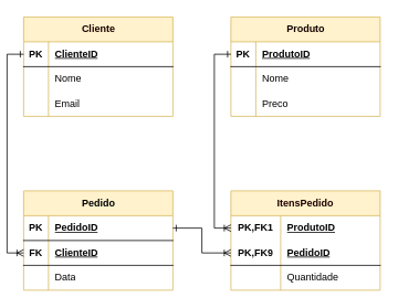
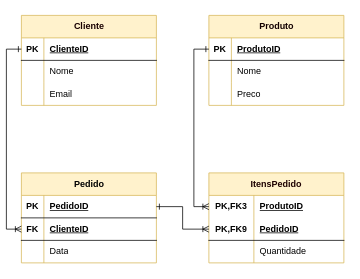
  <mxCell id="0" />
  <mxCell id="1" parent="0" />
  <mxCell id="2" value="&lt;font color=&quot;#190101&quot;&gt;Cliente&lt;/font&gt;" style="shape=table;startSize=30;container=1;collapsible=1;childLayout=tableLayout;fixedRows=1;rowLines=0;fontStyle=1;align=center;resizeLast=1;html=1;fillColor=#fff2cc;strokeColor=#d6b656;" parent="1" vertex="1"><mxGeometry x="20" y="20" width="180" height="120" as="geometry" /></mxCell>
  <mxCell id="3" value="" style="shape=tableRow;horizontal=0;startSize=0;swimlaneHead=0;swimlaneBody=0;fillColor=none;collapsible=0;dropTarget=0;points=[[0,0.5],[1,0.5]];portConstraint=eastwest;top=0;left=0;right=0;bottom=1;" parent="2" vertex="1"><mxGeometry y="30" width="180" height="30" as="geometry" /></mxCell>
  <mxCell id="4" value="PK" style="shape=partialRectangle;connectable=0;fillColor=none;top=0;left=0;bottom=0;right=0;fontStyle=1;overflow=hidden;whiteSpace=wrap;html=1;" parent="3" vertex="1"><mxGeometry width="30" height="30" as="geometry"><mxRectangle width="30" height="30" as="alternateBounds" /></mxGeometry></mxCell>
  <mxCell id="5" value="ClienteID" style="shape=partialRectangle;connectable=0;fillColor=none;top=0;left=0;bottom=0;right=0;align=left;spacingLeft=6;fontStyle=5;overflow=hidden;whiteSpace=wrap;html=1;" parent="3" vertex="1"><mxGeometry x="30" width="150" height="30" as="geometry"><mxRectangle width="150" height="30" as="alternateBounds" /></mxGeometry></mxCell>
  <mxCell id="6" value="" style="shape=tableRow;horizontal=0;startSize=0;swimlaneHead=0;swimlaneBody=0;fillColor=none;collapsible=0;dropTarget=0;points=[[0,0.5],[1,0.5]];portConstraint=eastwest;top=0;left=0;right=0;bottom=0;" parent="2" vertex="1"><mxGeometry y="60" width="180" height="30" as="geometry" /></mxCell>
  <mxCell id="7" value="" style="shape=partialRectangle;connectable=0;fillColor=none;top=0;left=0;bottom=0;right=0;editable=1;overflow=hidden;whiteSpace=wrap;html=1;" parent="6" vertex="1"><mxGeometry width="30" height="30" as="geometry"><mxRectangle width="30" height="30" as="alternateBounds" /></mxGeometry></mxCell>
  <mxCell id="8" value="Nome" style="shape=partialRectangle;connectable=0;fillColor=none;top=0;left=0;bottom=0;right=0;align=left;spacingLeft=6;overflow=hidden;whiteSpace=wrap;html=1;" parent="6" vertex="1"><mxGeometry x="30" width="150" height="30" as="geometry"><mxRectangle width="150" height="30" as="alternateBounds" /></mxGeometry></mxCell>
  <mxCell id="9" value="" style="shape=tableRow;horizontal=0;startSize=0;swimlaneHead=0;swimlaneBody=0;fillColor=none;collapsible=0;dropTarget=0;points=[[0,0.5],[1,0.5]];portConstraint=eastwest;top=0;left=0;right=0;bottom=0;" parent="2" vertex="1"><mxGeometry y="90" width="180" height="30" as="geometry" /></mxCell>
  <mxCell id="10" value="" style="shape=partialRectangle;connectable=0;fillColor=none;top=0;left=0;bottom=0;right=0;editable=1;overflow=hidden;whiteSpace=wrap;html=1;" parent="9" vertex="1"><mxGeometry width="30" height="30" as="geometry"><mxRectangle width="30" height="30" as="alternateBounds" /></mxGeometry></mxCell>
  <mxCell id="11" value="Email" style="shape=partialRectangle;connectable=0;fillColor=none;top=0;left=0;bottom=0;right=0;align=left;spacingLeft=6;overflow=hidden;whiteSpace=wrap;html=1;" parent="9" vertex="1"><mxGeometry x="30" width="150" height="30" as="geometry"><mxRectangle width="150" height="30" as="alternateBounds" /></mxGeometry></mxCell>
  <mxCell id="12" value="&lt;font color=&quot;#130101&quot;&gt;Produto&lt;/font&gt;" style="shape=table;startSize=30;container=1;collapsible=1;childLayout=tableLayout;fixedRows=1;rowLines=0;fontStyle=1;align=center;resizeLast=1;html=1;fillColor=#fff2cc;strokeColor=#d6b656;" parent="1" vertex="1"><mxGeometry x="270" y="20" width="180" height="120" as="geometry" /></mxCell>
  <mxCell id="13" value="" style="shape=tableRow;horizontal=0;startSize=0;swimlaneHead=0;swimlaneBody=0;fillColor=none;collapsible=0;dropTarget=0;points=[[0,0.5],[1,0.5]];portConstraint=eastwest;top=0;left=0;right=0;bottom=1;" parent="12" vertex="1"><mxGeometry y="30" width="180" height="30" as="geometry" /></mxCell>
  <mxCell id="14" value="PK" style="shape=partialRectangle;connectable=0;fillColor=none;top=0;left=0;bottom=0;right=0;fontStyle=1;overflow=hidden;whiteSpace=wrap;html=1;" parent="13" vertex="1"><mxGeometry width="30" height="30" as="geometry"><mxRectangle width="30" height="30" as="alternateBounds" /></mxGeometry></mxCell>
  <mxCell id="15" value="ProdutoID" style="shape=partialRectangle;connectable=0;fillColor=none;top=0;left=0;bottom=0;right=0;align=left;spacingLeft=6;fontStyle=5;overflow=hidden;whiteSpace=wrap;html=1;" parent="13" vertex="1"><mxGeometry x="30" width="150" height="30" as="geometry"><mxRectangle width="150" height="30" as="alternateBounds" /></mxGeometry></mxCell>
  <mxCell id="16" value="" style="shape=tableRow;horizontal=0;startSize=0;swimlaneHead=0;swimlaneBody=0;fillColor=none;collapsible=0;dropTarget=0;points=[[0,0.5],[1,0.5]];portConstraint=eastwest;top=0;left=0;right=0;bottom=0;" parent="12" vertex="1"><mxGeometry y="60" width="180" height="30" as="geometry" /></mxCell>
  <mxCell id="17" value="" style="shape=partialRectangle;connectable=0;fillColor=none;top=0;left=0;bottom=0;right=0;editable=1;overflow=hidden;whiteSpace=wrap;html=1;" parent="16" vertex="1"><mxGeometry width="30" height="30" as="geometry"><mxRectangle width="30" height="30" as="alternateBounds" /></mxGeometry></mxCell>
  <mxCell id="18" value="Nome" style="shape=partialRectangle;connectable=0;fillColor=none;top=0;left=0;bottom=0;right=0;align=left;spacingLeft=6;overflow=hidden;whiteSpace=wrap;html=1;" parent="16" vertex="1"><mxGeometry x="30" width="150" height="30" as="geometry"><mxRectangle width="150" height="30" as="alternateBounds" /></mxGeometry></mxCell>
  <mxCell id="19" value="" style="shape=tableRow;horizontal=0;startSize=0;swimlaneHead=0;swimlaneBody=0;fillColor=none;collapsible=0;dropTarget=0;points=[[0,0.5],[1,0.5]];portConstraint=eastwest;top=0;left=0;right=0;bottom=0;" parent="12" vertex="1"><mxGeometry y="90" width="180" height="30" as="geometry" /></mxCell>
  <mxCell id="20" value="" style="shape=partialRectangle;connectable=0;fillColor=none;top=0;left=0;bottom=0;right=0;editable=1;overflow=hidden;whiteSpace=wrap;html=1;" parent="19" vertex="1"><mxGeometry width="30" height="30" as="geometry"><mxRectangle width="30" height="30" as="alternateBounds" /></mxGeometry></mxCell>
  <mxCell id="21" value="Preco" style="shape=partialRectangle;connectable=0;fillColor=none;top=0;left=0;bottom=0;right=0;align=left;spacingLeft=6;overflow=hidden;whiteSpace=wrap;html=1;" parent="19" vertex="1"><mxGeometry x="30" width="150" height="30" as="geometry"><mxRectangle width="150" height="30" as="alternateBounds" /></mxGeometry></mxCell>
  <mxCell id="22" value="&lt;font color=&quot;#000000&quot;&gt;Pedido&lt;/font&gt;" style="shape=table;startSize=30;container=1;collapsible=1;childLayout=tableLayout;fixedRows=1;rowLines=0;fontStyle=1;align=center;resizeLast=1;html=1;fillColor=#fff2cc;strokeColor=#d6b656;" parent="1" vertex="1"><mxGeometry x="20" y="230" width="180" height="120" as="geometry" /></mxCell>
  <mxCell id="23" value="" style="shape=tableRow;horizontal=0;startSize=0;swimlaneHead=0;swimlaneBody=0;fillColor=none;collapsible=0;dropTarget=0;points=[[0,0.5],[1,0.5]];portConstraint=eastwest;top=0;left=0;right=0;bottom=1;" parent="22" vertex="1"><mxGeometry y="30" width="180" height="30" as="geometry" /></mxCell>
  <mxCell id="24" value="PK" style="shape=partialRectangle;connectable=0;fillColor=none;top=0;left=0;bottom=0;right=0;fontStyle=1;overflow=hidden;whiteSpace=wrap;html=1;" parent="23" vertex="1"><mxGeometry width="30" height="30" as="geometry"><mxRectangle width="30" height="30" as="alternateBounds" /></mxGeometry></mxCell>
  <mxCell id="25" value="PedidoID" style="shape=partialRectangle;connectable=0;fillColor=none;top=0;left=0;bottom=0;right=0;align=left;spacingLeft=6;fontStyle=5;overflow=hidden;whiteSpace=wrap;html=1;" parent="23" vertex="1"><mxGeometry x="30" width="150" height="30" as="geometry"><mxRectangle width="150" height="30" as="alternateBounds" /></mxGeometry></mxCell>
  <mxCell id="26" value="" style="shape=tableRow;horizontal=0;startSize=0;swimlaneHead=0;swimlaneBody=0;fillColor=none;collapsible=0;dropTarget=0;points=[[0,0.5],[1,0.5]];portConstraint=eastwest;top=0;left=0;right=0;bottom=1;" parent="22" vertex="1"><mxGeometry y="60" width="180" height="30" as="geometry" /></mxCell>
  <mxCell id="27" value="FK" style="shape=partialRectangle;connectable=0;fillColor=none;top=0;left=0;bottom=0;right=0;fontStyle=1;overflow=hidden;whiteSpace=wrap;html=1;" parent="26" vertex="1"><mxGeometry width="30" height="30" as="geometry"><mxRectangle width="30" height="30" as="alternateBounds" /></mxGeometry></mxCell>
  <mxCell id="28" value="ClienteID" style="shape=partialRectangle;connectable=0;fillColor=none;top=0;left=0;bottom=0;right=0;align=left;spacingLeft=6;fontStyle=5;overflow=hidden;whiteSpace=wrap;html=1;" parent="26" vertex="1"><mxGeometry x="30" width="150" height="30" as="geometry"><mxRectangle width="150" height="30" as="alternateBounds" /></mxGeometry></mxCell>
  <mxCell id="29" value="" style="shape=tableRow;horizontal=0;startSize=0;swimlaneHead=0;swimlaneBody=0;fillColor=none;collapsible=0;dropTarget=0;points=[[0,0.5],[1,0.5]];portConstraint=eastwest;top=0;left=0;right=0;bottom=0;" parent="22" vertex="1"><mxGeometry y="90" width="180" height="30" as="geometry" /></mxCell>
  <mxCell id="30" value="" style="shape=partialRectangle;connectable=0;fillColor=none;top=0;left=0;bottom=0;right=0;editable=1;overflow=hidden;whiteSpace=wrap;html=1;" parent="29" vertex="1"><mxGeometry width="30" height="30" as="geometry"><mxRectangle width="30" height="30" as="alternateBounds" /></mxGeometry></mxCell>
  <mxCell id="31" value="Data" style="shape=partialRectangle;connectable=0;fillColor=none;top=0;left=0;bottom=0;right=0;align=left;spacingLeft=6;overflow=hidden;whiteSpace=wrap;html=1;" parent="29" vertex="1"><mxGeometry x="30" width="150" height="30" as="geometry"><mxRectangle width="150" height="30" as="alternateBounds" /></mxGeometry></mxCell>
  <mxCell id="32" value="&lt;font color=&quot;#1e0101&quot;&gt;ItensPedido&lt;/font&gt;" style="shape=table;startSize=30;container=1;collapsible=1;childLayout=tableLayout;fixedRows=1;rowLines=0;fontStyle=1;align=center;resizeLast=1;html=1;whiteSpace=wrap;fillColor=#fff2cc;strokeColor=#d6b656;" parent="1" vertex="1"><mxGeometry x="270" y="230" width="180" height="120" as="geometry" /></mxCell>
  <mxCell id="33" value="" style="shape=tableRow;horizontal=0;startSize=0;swimlaneHead=0;swimlaneBody=0;fillColor=none;collapsible=0;dropTarget=0;points=[[0,0.5],[1,0.5]];portConstraint=eastwest;top=0;left=0;right=0;bottom=0;html=1;" parent="32" vertex="1"><mxGeometry y="30" width="180" height="30" as="geometry" /></mxCell>
- <mxCell id="34" value="PK,FK1" style="shape=partialRectangle;connectable=0;fillColor=none;top=0;left=0;bottom=0;right=0;fontStyle=1;overflow=hidden;html=1;whiteSpace=wrap;" parent="33" vertex="1"><mxGeometry width="60" height="30" as="geometry"><mxRectangle width="60" height="30" as="alternateBounds" /></mxGeometry></mxCell>
+ <mxCell id="34" value="PK,FK3" style="shape=partialRectangle;connectable=0;fillColor=none;top=0;left=0;bottom=0;right=0;fontStyle=1;overflow=hidden;html=1;whiteSpace=wrap;" parent="33" vertex="1"><mxGeometry width="60" height="30" as="geometry"><mxRectangle width="60" height="30" as="alternateBounds" /></mxGeometry></mxCell>
  <mxCell id="35" value="ProdutoID" style="shape=partialRectangle;connectable=0;fillColor=none;top=0;left=0;bottom=0;right=0;align=left;spacingLeft=6;fontStyle=5;overflow=hidden;html=1;whiteSpace=wrap;" parent="33" vertex="1"><mxGeometry x="60" width="120" height="30" as="geometry"><mxRectangle width="120" height="30" as="alternateBounds" /></mxGeometry></mxCell>
  <mxCell id="36" value="" style="shape=tableRow;horizontal=0;startSize=0;swimlaneHead=0;swimlaneBody=0;fillColor=none;collapsible=0;dropTarget=0;points=[[0,0.5],[1,0.5]];portConstraint=eastwest;top=0;left=0;right=0;bottom=1;html=1;" parent="32" vertex="1"><mxGeometry y="60" width="180" height="30" as="geometry" /></mxCell>
  <mxCell id="37" value="PK,FK9" style="shape=partialRectangle;connectable=0;fillColor=none;top=0;left=0;bottom=0;right=0;fontStyle=1;overflow=hidden;html=1;whiteSpace=wrap;" parent="36" vertex="1"><mxGeometry width="60" height="30" as="geometry"><mxRectangle width="60" height="30" as="alternateBounds" /></mxGeometry></mxCell>
  <mxCell id="38" value="PedidoID" style="shape=partialRectangle;connectable=0;fillColor=none;top=0;left=0;bottom=0;right=0;align=left;spacingLeft=6;fontStyle=5;overflow=hidden;html=1;whiteSpace=wrap;" parent="36" vertex="1"><mxGeometry x="60" width="120" height="30" as="geometry"><mxRectangle width="120" height="30" as="alternateBounds" /></mxGeometry></mxCell>
  <mxCell id="39" value="" style="shape=tableRow;horizontal=0;startSize=0;swimlaneHead=0;swimlaneBody=0;fillColor=none;collapsible=0;dropTarget=0;points=[[0,0.5],[1,0.5]];portConstraint=eastwest;top=0;left=0;right=0;bottom=0;html=1;" parent="32" vertex="1"><mxGeometry y="90" width="180" height="30" as="geometry" /></mxCell>
  <mxCell id="40" value="" style="shape=partialRectangle;connectable=0;fillColor=none;top=0;left=0;bottom=0;right=0;editable=1;overflow=hidden;html=1;whiteSpace=wrap;" parent="39" vertex="1"><mxGeometry width="60" height="30" as="geometry"><mxRectangle width="60" height="30" as="alternateBounds" /></mxGeometry></mxCell>
  <mxCell id="41" value="Quantidade" style="shape=partialRectangle;connectable=0;fillColor=none;top=0;left=0;bottom=0;right=0;align=left;spacingLeft=6;overflow=hidden;html=1;whiteSpace=wrap;" parent="39" vertex="1"><mxGeometry x="60" width="120" height="30" as="geometry"><mxRectangle width="120" height="30" as="alternateBounds" /></mxGeometry></mxCell>
  <mxCell id="42" style="edgeStyle=orthogonalEdgeStyle;rounded=0;orthogonalLoop=1;jettySize=auto;html=1;entryX=0;entryY=0.5;entryDx=0;entryDy=0;endArrow=ERone;endFill=0;startArrow=ERoneToMany;startFill=0;" parent="1" source="26" target="3" edge="1"><mxGeometry relative="1" as="geometry" /></mxCell>
  <mxCell id="43" style="edgeStyle=orthogonalEdgeStyle;rounded=0;orthogonalLoop=1;jettySize=auto;html=1;entryX=1;entryY=0.5;entryDx=0;entryDy=0;endArrow=ERone;endFill=0;startArrow=ERoneToMany;startFill=0;" parent="1" source="36" target="23" edge="1"><mxGeometry relative="1" as="geometry" /></mxCell>
  <mxCell id="44" style="edgeStyle=orthogonalEdgeStyle;rounded=0;orthogonalLoop=1;jettySize=auto;html=1;entryX=0;entryY=0.5;entryDx=0;entryDy=0;endArrow=ERone;endFill=0;startArrow=ERoneToMany;startFill=0;" parent="1" source="33" target="13" edge="1"><mxGeometry relative="1" as="geometry" /></mxCell>
